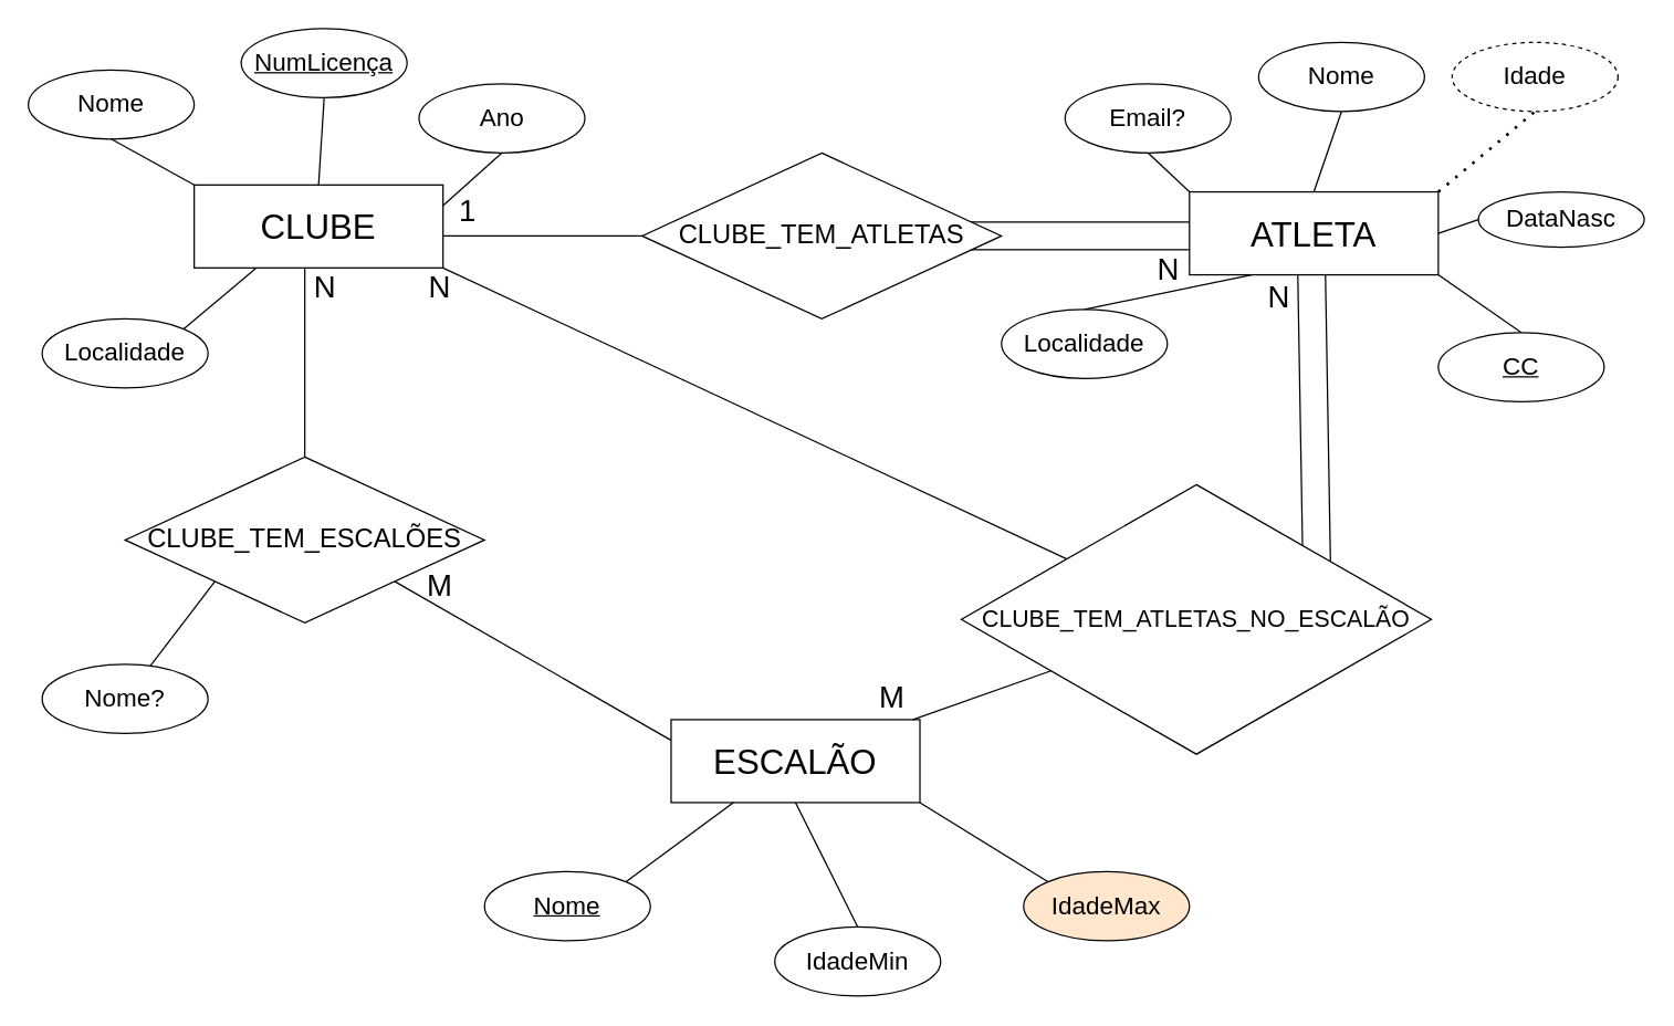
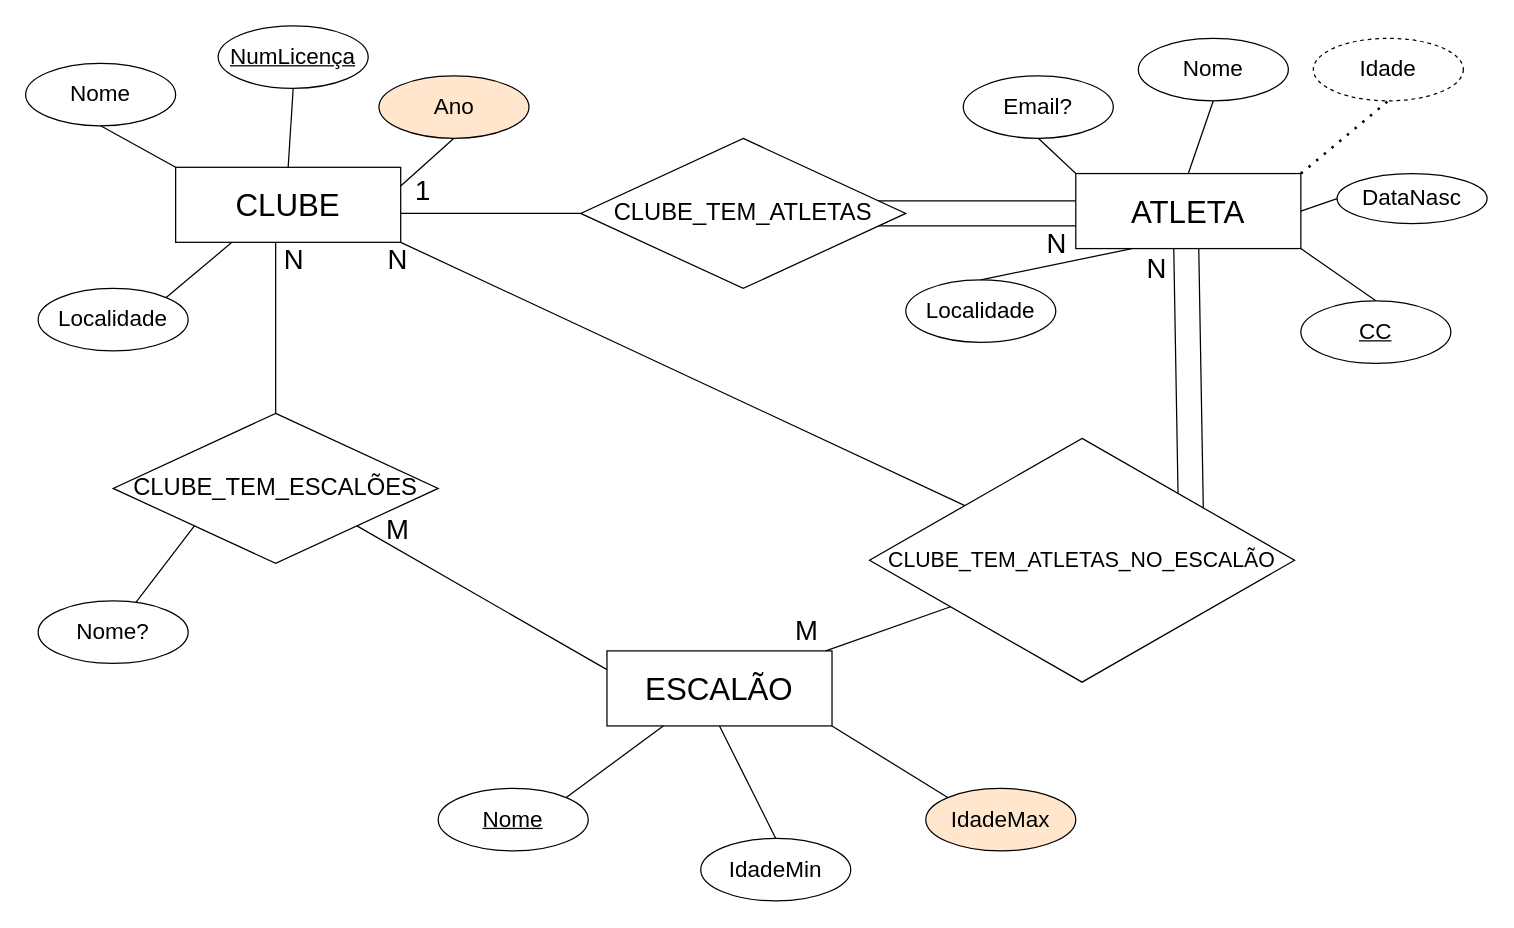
  <mxCell id="0" />
  <mxCell id="1" parent="0" />
  <mxCell id="2" value="" style="shape=partialRectangle;whiteSpace=wrap;html=1;bottom=0;top=0;fillColor=none;rotation=-181;" vertex="1" parent="1"><mxGeometry x="940.26" y="180" width="20" height="255" as="geometry" /></mxCell>
  <mxCell id="3" value="" style="shape=partialRectangle;whiteSpace=wrap;html=1;bottom=0;top=0;fillColor=none;rotation=90;" vertex="1" parent="1"><mxGeometry x="765.09" y="35.08" width="20" height="269.97" as="geometry" /></mxCell>
  <mxCell id="4" value="CLUBE" style="rounded=0;whiteSpace=wrap;html=1;fontSize=25;" vertex="1" parent="1"><mxGeometry x="140" y="133.19" width="180" height="60" as="geometry" /></mxCell>
  <mxCell id="5" value="ATLETA" style="rounded=0;whiteSpace=wrap;html=1;fontSize=25;" vertex="1" parent="1"><mxGeometry x="860" y="138.19" width="180" height="60" as="geometry" /></mxCell>
  <mxCell id="6" value="ESCALÃO" style="rounded=0;whiteSpace=wrap;html=1;fontSize=25;" vertex="1" parent="1"><mxGeometry x="485" y="520" width="180" height="60" as="geometry" /></mxCell>
  <mxCell id="7" value="Nome" style="ellipse;whiteSpace=wrap;html=1;fontSize=18;" vertex="1" parent="1"><mxGeometry y="50" width="120" height="50" as="geometry" x="20" /></mxCell>
  <mxCell id="8" value="CLUBE_TEM_ATLETAS" style="rhombus;whiteSpace=wrap;html=1;fontSize=19;" vertex="1" parent="1"><mxGeometry x="464" y="110.07" width="260" height="120" as="geometry" /></mxCell>
  <mxCell id="9" value="CLUBE_TEM_ESCALÕES" style="rhombus;whiteSpace=wrap;html=1;fontSize=19;" vertex="1" parent="1"><mxGeometry x="90" y="330" width="260" height="120" as="geometry" /></mxCell>
  <mxCell id="10" value="CLUBE_TEM_ATLETAS_NO_ESCALÃO" style="rhombus;whiteSpace=wrap;html=1;fontSize=17;" vertex="1" parent="1"><mxGeometry x="695" y="350" width="340" height="195" as="geometry" /></mxCell>
  <mxCell id="11" value="N" style="whiteSpace=wrap;html=1;aspect=fixed;fontSize=22;fillColor=none;strokeColor=none;" vertex="1" parent="1"><mxGeometry x="220" y="193.19" width="30" height="30" as="geometry" /></mxCell>
  <mxCell id="12" value="&lt;u style=&quot;font-size: 18px;&quot;&gt;NumLicença&lt;/u&gt;" style="ellipse;whiteSpace=wrap;html=1;fontSize=18;" vertex="1" parent="1"><mxGeometry x="174" y="20" width="120" height="50" as="geometry" /></mxCell>
- <mxCell id="13" value="Ano" style="ellipse;whiteSpace=wrap;html=1;fontSize=18;" vertex="1" parent="1"><mxGeometry x="302.61" y="60" width="120" height="50" as="geometry" /></mxCell>
+ <mxCell id="13" value="Ano" style="ellipse;whiteSpace=wrap;html=1;fontSize=18;fillColor=#ffe6cc;" vertex="1" parent="1"><mxGeometry x="302.61" y="60" width="120" height="50" as="geometry" /></mxCell>
  <mxCell id="14" value="Localidade" style="ellipse;whiteSpace=wrap;html=1;fontSize=18;" vertex="1" parent="1"><mxGeometry x="30" y="230.07" width="120" height="50" as="geometry" /></mxCell>
  <mxCell id="15" value="Nome" style="ellipse;whiteSpace=wrap;html=1;fontSize=18;" vertex="1" parent="1"><mxGeometry x="910" y="30" width="120" height="50" as="geometry" /></mxCell>
  <mxCell id="16" value="Idade" style="ellipse;whiteSpace=wrap;html=1;dashed=1;fontSize=18;" vertex="1" parent="1"><mxGeometry x="1050" y="30" width="120" height="50" as="geometry" /></mxCell>
  <mxCell id="17" value="Email?" style="ellipse;whiteSpace=wrap;html=1;fontSize=18;" vertex="1" parent="1"><mxGeometry x="770" y="60" width="120" height="50" as="geometry" /></mxCell>
  <mxCell id="18" value="&lt;u style=&quot;font-size: 18px;&quot;&gt;CC&lt;/u&gt;" style="ellipse;whiteSpace=wrap;html=1;fontSize=18;" vertex="1" parent="1"><mxGeometry x="1040" y="240" width="120" height="50" as="geometry" /></mxCell>
  <mxCell id="19" value="Localidade" style="ellipse;whiteSpace=wrap;html=1;fontSize=18;" vertex="1" parent="1"><mxGeometry x="724" y="223.19" width="120" height="50" as="geometry" /></mxCell>
  <mxCell id="20" value="IdadeMax" style="ellipse;whiteSpace=wrap;html=1;fontSize=18;fillColor=#ffe6cc;" vertex="1" parent="1"><mxGeometry x="740" y="630" width="120" height="50" as="geometry" /></mxCell>
  <mxCell id="21" value="IdadeMin" style="ellipse;whiteSpace=wrap;html=1;fontSize=18;" vertex="1" parent="1"><mxGeometry x="560" y="670" width="120" height="50" as="geometry" /></mxCell>
  <mxCell id="22" value="&lt;u style=&quot;font-size: 18px;&quot;&gt;Nome&lt;/u&gt;" style="ellipse;whiteSpace=wrap;html=1;fontSize=18;" vertex="1" parent="1"><mxGeometry x="350" y="630" width="120" height="50" as="geometry" /></mxCell>
  <mxCell id="23" value="" style="endArrow=none;html=1;rounded=0;exitX=1;exitY=0;exitDx=0;exitDy=0;entryX=0.25;entryY=1;entryDx=0;entryDy=0;" edge="1" parent="1" source="22" target="6"><mxGeometry width="50" height="50" relative="1" as="geometry"><mxPoint x="422.61" y="710" as="sourcePoint" /><mxPoint x="472.61" y="660" as="targetPoint" /></mxGeometry></mxCell>
  <mxCell id="24" value="" style="endArrow=none;dashed=1;html=1;dashPattern=1 3;strokeWidth=2;rounded=0;exitX=1;exitY=0;exitDx=0;exitDy=0;entryX=0.5;entryY=1;entryDx=0;entryDy=0;" edge="1" parent="1" source="5" target="16"><mxGeometry width="50" height="50" relative="1" as="geometry"><mxPoint x="1040" y="130" as="sourcePoint" /><mxPoint x="1090" y="80" as="targetPoint" /></mxGeometry></mxCell>
  <mxCell id="25" value="" style="endArrow=none;html=1;rounded=0;exitX=0.5;exitY=0;exitDx=0;exitDy=0;entryX=0.5;entryY=1;entryDx=0;entryDy=0;" edge="1" parent="1" source="21" target="6"><mxGeometry width="50" height="50" relative="1" as="geometry"><mxPoint x="422" y="737" as="sourcePoint" /><mxPoint x="525" y="690" as="targetPoint" /></mxGeometry></mxCell>
  <mxCell id="26" value="" style="endArrow=none;html=1;rounded=0;entryX=0;entryY=0;entryDx=0;entryDy=0;exitX=1;exitY=1;exitDx=0;exitDy=0;" edge="1" parent="1" source="6" target="20"><mxGeometry width="50" height="50" relative="1" as="geometry"><mxPoint x="690" y="710" as="sourcePoint" /><mxPoint x="535" y="700" as="targetPoint" /></mxGeometry></mxCell>
  <mxCell id="27" value="" style="endArrow=none;html=1;rounded=0;exitX=0.5;exitY=0;exitDx=0;exitDy=0;entryX=0.25;entryY=1;entryDx=0;entryDy=0;" edge="1" parent="1" source="19" target="5"><mxGeometry width="50" height="50" relative="1" as="geometry"><mxPoint x="442" y="757" as="sourcePoint" /><mxPoint x="780" y="470" as="targetPoint" /></mxGeometry></mxCell>
  <mxCell id="28" value="" style="endArrow=none;html=1;rounded=0;entryX=0;entryY=0;entryDx=0;entryDy=0;exitX=0.5;exitY=1;exitDx=0;exitDy=0;" edge="1" parent="1" source="17" target="5"><mxGeometry width="50" height="50" relative="1" as="geometry"><mxPoint x="830" y="120" as="sourcePoint" /><mxPoint x="760" y="280" as="targetPoint" /></mxGeometry></mxCell>
  <mxCell id="29" value="" style="endArrow=none;html=1;rounded=0;entryX=0.5;entryY=0;entryDx=0;entryDy=0;exitX=0.5;exitY=1;exitDx=0;exitDy=0;" edge="1" parent="1" source="15" target="5"><mxGeometry width="50" height="50" relative="1" as="geometry"><mxPoint x="840" y="120" as="sourcePoint" /><mxPoint x="890" y="143" as="targetPoint" /></mxGeometry></mxCell>
  <mxCell id="30" value="" style="endArrow=none;html=1;rounded=0;entryX=1;entryY=1;entryDx=0;entryDy=0;exitX=0.5;exitY=0;exitDx=0;exitDy=0;" edge="1" parent="1" source="18" target="5"><mxGeometry width="50" height="50" relative="1" as="geometry"><mxPoint x="850" y="130" as="sourcePoint" /><mxPoint x="900" y="153" as="targetPoint" /></mxGeometry></mxCell>
  <mxCell id="31" value="" style="endArrow=none;html=1;rounded=0;entryX=1;entryY=0.25;entryDx=0;entryDy=0;exitX=0.5;exitY=1;exitDx=0;exitDy=0;" edge="1" parent="1" source="13" target="4"><mxGeometry width="50" height="50" relative="1" as="geometry"><mxPoint x="860" y="140" as="sourcePoint" /><mxPoint x="910" y="163" as="targetPoint" /></mxGeometry></mxCell>
  <mxCell id="32" value="" style="endArrow=none;html=1;rounded=0;entryX=0.5;entryY=0;entryDx=0;entryDy=0;exitX=0.5;exitY=1;exitDx=0;exitDy=0;" edge="1" parent="1" source="12" target="4"><mxGeometry width="50" height="50" relative="1" as="geometry"><mxPoint x="373" y="120" as="sourcePoint" /><mxPoint x="330" y="158" as="targetPoint" /></mxGeometry></mxCell>
  <mxCell id="33" value="" style="endArrow=none;html=1;rounded=0;entryX=0.5;entryY=1;entryDx=0;entryDy=0;exitX=0;exitY=0;exitDx=0;exitDy=0;" edge="1" parent="1" source="4" target="7"><mxGeometry width="50" height="50" relative="1" as="geometry"><mxPoint x="244" y="80" as="sourcePoint" /><mxPoint x="240" y="143" as="targetPoint" /></mxGeometry></mxCell>
  <mxCell id="34" value="" style="endArrow=none;html=1;rounded=0;entryX=1;entryY=0;entryDx=0;entryDy=0;exitX=0.25;exitY=1;exitDx=0;exitDy=0;" edge="1" parent="1" source="4" target="14"><mxGeometry width="50" height="50" relative="1" as="geometry"><mxPoint x="180" y="190" as="sourcePoint" /><mxPoint x="250" y="153" as="targetPoint" /></mxGeometry></mxCell>
  <mxCell id="35" value="" style="endArrow=none;html=1;rounded=0;entryX=0;entryY=1;entryDx=0;entryDy=0;" edge="1" parent="1" source="36" target="9"><mxGeometry width="50" height="50" relative="1" as="geometry"><mxPoint x="130" y="550" as="sourcePoint" /><mxPoint x="142" y="247" as="targetPoint" /></mxGeometry></mxCell>
  <mxCell id="36" value="Nome?" style="ellipse;whiteSpace=wrap;html=1;fontSize=18;" vertex="1" parent="1"><mxGeometry x="30" y="480" width="120" height="50" as="geometry" /></mxCell>
  <mxCell id="37" value="" style="endArrow=none;html=1;rounded=0;exitX=1;exitY=1;exitDx=0;exitDy=0;" edge="1" parent="1" source="4" target="10"><mxGeometry width="50" height="50" relative="1" as="geometry"><mxPoint x="240" y="428" as="sourcePoint" /><mxPoint x="240" y="203" as="targetPoint" /></mxGeometry></mxCell>
  <mxCell id="38" value="" style="endArrow=none;html=1;rounded=0;entryX=0;entryY=0.5;entryDx=0;entryDy=0;" edge="1" parent="1" target="8"><mxGeometry width="50" height="50" relative="1" as="geometry"><mxPoint x="320" y="170" as="sourcePoint" /><mxPoint x="240" y="203" as="targetPoint" /></mxGeometry></mxCell>
  <mxCell id="39" value="&lt;span style=&quot;font-size: 18px;&quot;&gt;DataNasc&lt;/span&gt;" style="ellipse;whiteSpace=wrap;html=1;fontSize=18;fontStyle=0" vertex="1" parent="1"><mxGeometry x="1069" y="138.19" width="120" height="40" as="geometry" /></mxCell>
  <mxCell id="40" value="" style="endArrow=none;html=1;rounded=0;entryX=1;entryY=0.5;entryDx=0;entryDy=0;exitX=0;exitY=0.5;exitDx=0;exitDy=0;" edge="1" parent="1" source="39" target="5"><mxGeometry width="50" height="50" relative="1" as="geometry"><mxPoint x="1110" y="250" as="sourcePoint" /><mxPoint x="1050" y="208" as="targetPoint" /></mxGeometry></mxCell>
  <mxCell id="41" value="M" style="whiteSpace=wrap;html=1;aspect=fixed;fontSize=22;fillColor=none;strokeColor=none;" vertex="1" parent="1"><mxGeometry x="302.61" y="409" width="30" height="30" as="geometry" /></mxCell>
  <mxCell id="42" value="M" style="whiteSpace=wrap;html=1;aspect=fixed;fontSize=22;fillColor=none;strokeColor=none;" vertex="1" parent="1"><mxGeometry x="630" y="490" width="30" height="30" as="geometry" /></mxCell>
  <mxCell id="43" value="N" style="whiteSpace=wrap;html=1;aspect=fixed;fontSize=22;fillColor=none;strokeColor=none;" vertex="1" parent="1"><mxGeometry x="302.61" y="193.19" width="30" height="30" as="geometry" /></mxCell>
  <mxCell id="44" value="N" style="whiteSpace=wrap;html=1;aspect=fixed;fontSize=22;fillColor=none;strokeColor=none;" vertex="1" parent="1"><mxGeometry x="830" y="180" width="30" height="30" as="geometry" /></mxCell>
  <mxCell id="45" value="1" style="whiteSpace=wrap;html=1;aspect=fixed;fontSize=22;fillColor=none;strokeColor=none;" vertex="1" parent="1"><mxGeometry x="322.68" y="138.19" width="30" height="30" as="geometry" /></mxCell>
  <mxCell id="46" value="N" style="whiteSpace=wrap;html=1;aspect=fixed;fontSize=22;fillColor=none;strokeColor=none;" vertex="1" parent="1"><mxGeometry x="910" y="200.07" width="30" height="30" as="geometry" /></mxCell>
  <mxCell id="47" value="" style="endArrow=none;html=1;rounded=0;entryX=1;entryY=1;entryDx=0;entryDy=0;" edge="1" parent="1" source="10" target="42"><mxGeometry width="50" height="50" relative="1" as="geometry"><mxPoint x="302.61" y="230.07" as="sourcePoint" /><mxPoint x="748.61" y="430.07" as="targetPoint" /></mxGeometry></mxCell>
  <mxCell id="48" value="" style="endArrow=none;html=1;rounded=0;exitX=0;exitY=0;exitDx=0;exitDy=0;entryX=0.5;entryY=0;entryDx=0;entryDy=0;" edge="1" parent="1" source="11" target="9"><mxGeometry width="50" height="50" relative="1" as="geometry"><mxPoint x="330" y="203" as="sourcePoint" /><mxPoint x="776" y="403" as="targetPoint" /></mxGeometry></mxCell>
  <mxCell id="49" value="" style="endArrow=none;html=1;rounded=0;exitX=1;exitY=1;exitDx=0;exitDy=0;entryX=0;entryY=0.25;entryDx=0;entryDy=0;" edge="1" parent="1" source="9" target="6"><mxGeometry width="50" height="50" relative="1" as="geometry"><mxPoint x="230" y="203" as="sourcePoint" /><mxPoint x="230" y="340" as="targetPoint" /></mxGeometry></mxCell>
